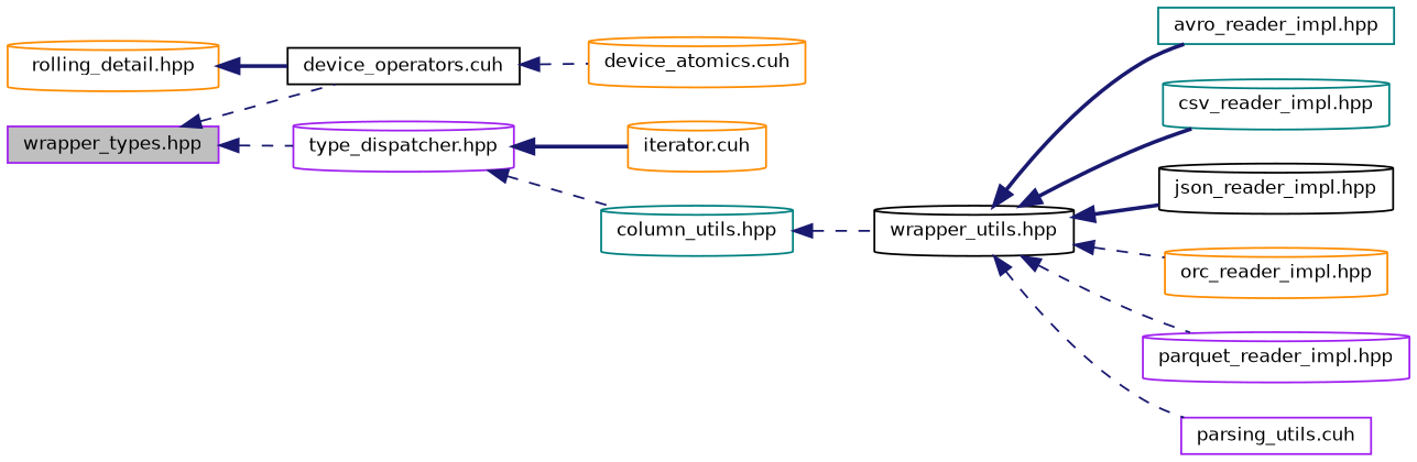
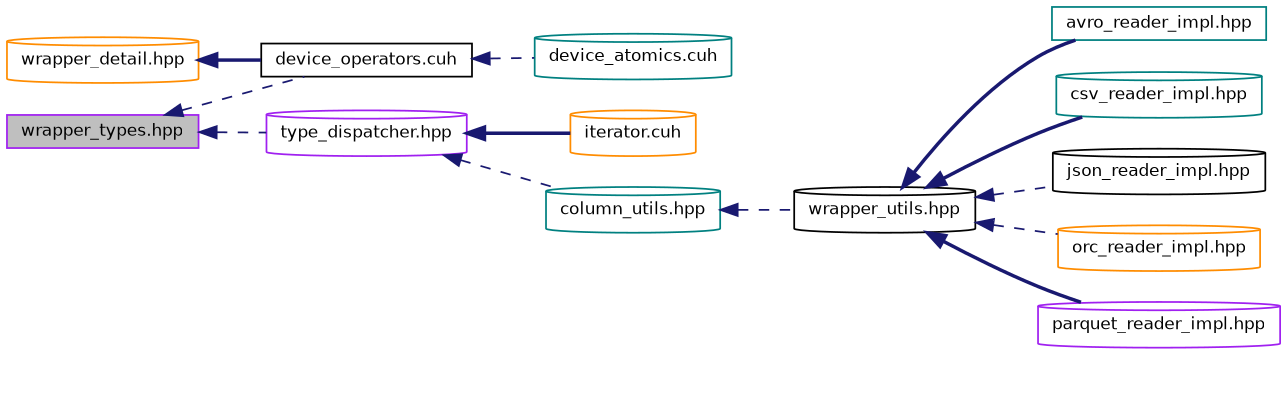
  digraph {
    rankdir=LR
    node [color=purple fillcolor=white fontname=Helvetica fontsize=10 shape=cylinder style=filled]
    edge [color=midnightblue dir=back fontname=Helvetica fontsize=10 labelfontname=Helvetica labelfontsize=10 style=dashed]
    n1 [fillcolor=grey75 fontcolor=black height=0.2 label="wrapper_types.hpp" shape=box width=0.4]
    n2 [color=black height=0.2 label="device_operators.cuh" shape=box width=0.4]
    n3 [height=0.2 label="type_dispatcher.hpp" width=0.4]
-   n4 [color=darkorange height=0.2 label="device_atomics.cuh" width=0.4]
+   n4 [color=teal height=0.2 label="device_atomics.cuh" width=0.4]
    n5 [color=darkorange height=0.2 label="iterator.cuh" width=0.4]
    n6 [color=teal height=0.2 label="column_utils.hpp" width=0.4]
-   n7 [color=darkorange height=0.2 label="rolling_detail.hpp" width=0.4]
+   n7 [color=darkorange height=0.2 label="wrapper_detail.hpp" width=0.4]
    n8 [color=black height=0.2 label="wrapper_utils.hpp" width=0.4]
    n9 [color=teal height=0.2 label="avro_reader_impl.hpp" shape=box width=0.4]
    n10 [color=teal height=0.2 label="csv_reader_impl.hpp" width=0.4]
    n11 [color=black height=0.2 label="json_reader_impl.hpp" width=0.4]
    n12 [color=darkorange height=0.2 label="orc_reader_impl.hpp" width=0.4]
    n13 [height=0.2 label="parquet_reader_impl.hpp" width=0.4]
-   n14 [height=0.2 label="parsing_utils.cuh" shape=box width=0.4]
    n1 -> n2
    n1 -> n3
    n2 -> n4
    n3 -> n5 [style=bold]
    n3 -> n6
    n6 -> n8
    n7 -> n2 [style=bold]
    n8 -> n9 [style=bold]
    n8 -> n10 [style=bold]
-   n8 -> n11 [style=bold]
+   n8 -> n11
    n8 -> n12
-   n8 -> n13
-   n8 -> n14
+   n8 -> n13 [style=bold]
  }
